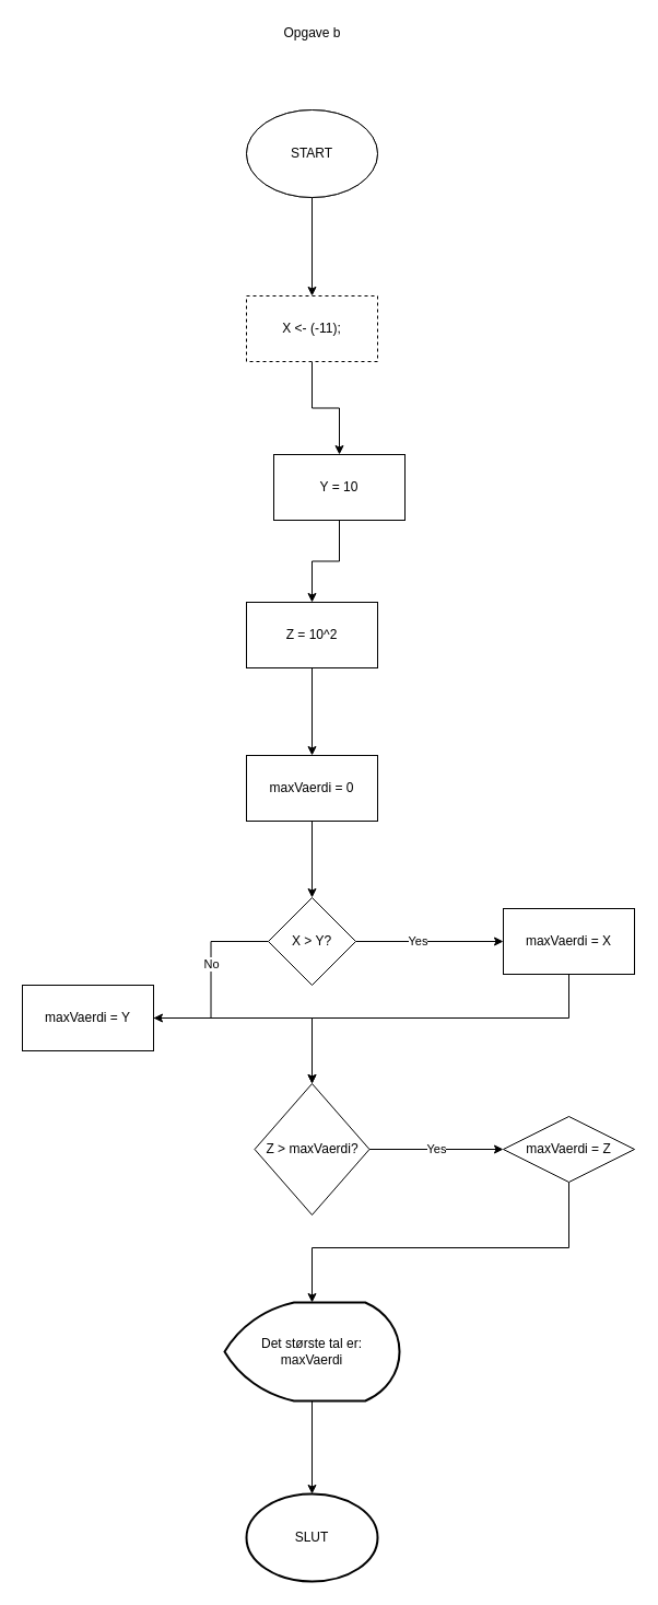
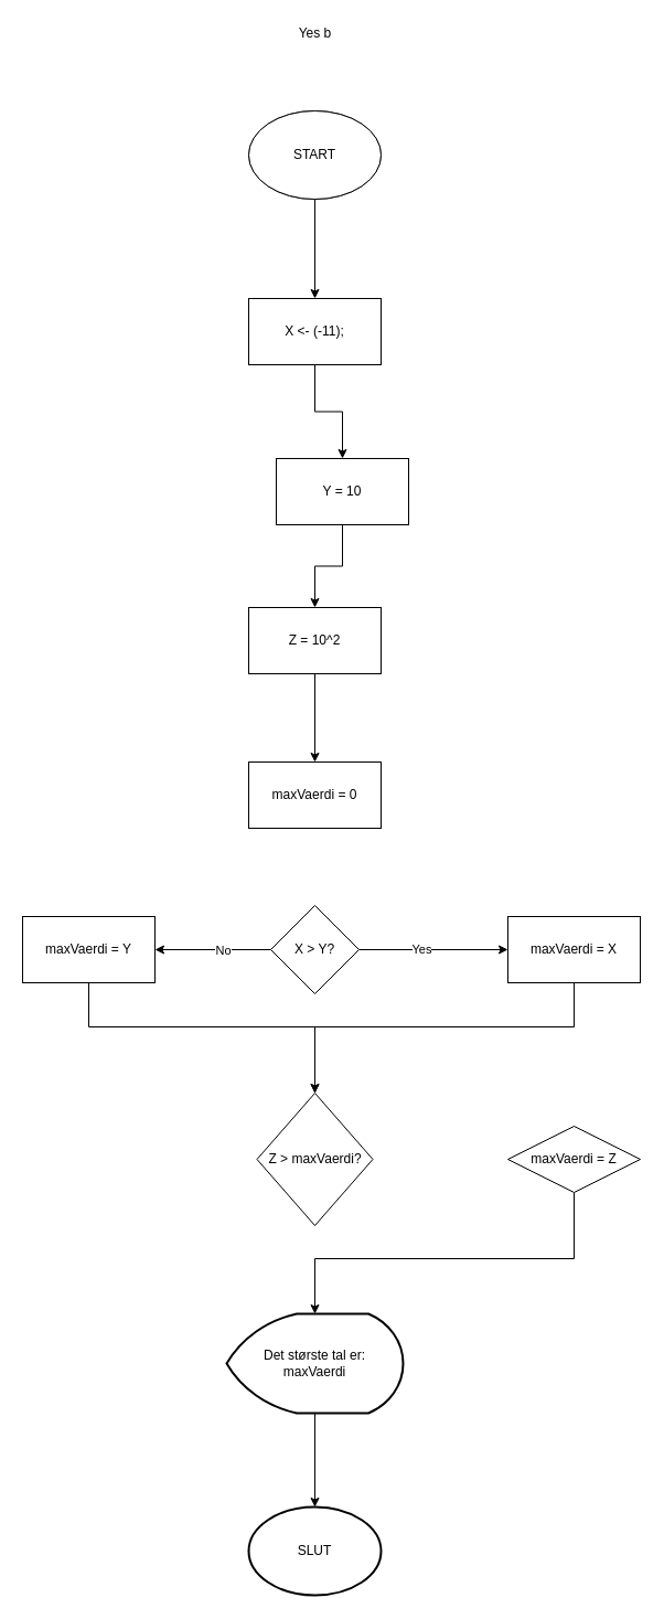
  <mxCell id="0" />
  <mxCell id="1" parent="0" />
  <mxCell id="2" value="" style="edgeStyle=orthogonalEdgeStyle;rounded=0;orthogonalLoop=1;jettySize=auto;html=1;" edge="1" parent="1" source="3" target="6"><mxGeometry relative="1" as="geometry" /></mxCell>
  <mxCell id="3" value="START" style="ellipse;whiteSpace=wrap;html=1;" vertex="1" parent="1"><mxGeometry x="225" y="100" width="120" height="80" as="geometry" /></mxCell>
- <mxCell id="4" value="Opgave b" style="text;html=1;align=center;verticalAlign=middle;resizable=0;points=[];autosize=1;" vertex="1" parent="1"><mxGeometry x="250" y="20" width="70" height="20" as="geometry" /></mxCell>
+ <mxCell id="4" value="Yes b" style="text;html=1;align=center;verticalAlign=middle;resizable=0;points=[];autosize=1;" vertex="1" parent="1"><mxGeometry x="250" y="20" width="70" height="20" as="geometry" /></mxCell>
  <mxCell id="5" value="" style="edgeStyle=orthogonalEdgeStyle;rounded=0;orthogonalLoop=1;jettySize=auto;html=1;" edge="1" parent="1" source="6" target="8"><mxGeometry relative="1" as="geometry" /></mxCell>
- <mxCell id="6" value="X &amp;lt;- (-11);" style="whiteSpace=wrap;html=1;dashed=1;" vertex="1" parent="1"><mxGeometry x="225" y="270" width="120" height="60" as="geometry" /></mxCell>
+ <mxCell id="6" value="X &amp;lt;- (-11);" style="whiteSpace=wrap;html=1;" vertex="1" parent="1"><mxGeometry x="225" y="270" width="120" height="60" as="geometry" /></mxCell>
  <mxCell id="7" value="" style="edgeStyle=orthogonalEdgeStyle;rounded=0;orthogonalLoop=1;jettySize=auto;html=1;" edge="1" parent="1" source="8" target="10"><mxGeometry relative="1" as="geometry" /></mxCell>
  <mxCell id="8" value="Y = 10" style="whiteSpace=wrap;html=1;" vertex="1" parent="1"><mxGeometry x="250" y="415" width="120" height="60" as="geometry" /></mxCell>
  <mxCell id="9" value="" style="edgeStyle=orthogonalEdgeStyle;rounded=0;orthogonalLoop=1;jettySize=auto;html=1;" edge="1" parent="1" source="10" target="12"><mxGeometry relative="1" as="geometry" /></mxCell>
  <mxCell id="10" value="Z = 10^2" style="whiteSpace=wrap;html=1;" vertex="1" parent="1"><mxGeometry x="225" y="550" width="120" height="60" as="geometry" /></mxCell>
- <mxCell id="11" value="" style="edgeStyle=orthogonalEdgeStyle;rounded=0;orthogonalLoop=1;jettySize=auto;html=1;" edge="1" parent="1" source="12" target="17"><mxGeometry relative="1" as="geometry" /></mxCell>
  <mxCell id="12" value="maxVaerdi = 0" style="whiteSpace=wrap;html=1;" vertex="1" parent="1"><mxGeometry x="225" y="690" width="120" height="60" as="geometry" /></mxCell>
  <mxCell id="13" value="" style="edgeStyle=orthogonalEdgeStyle;rounded=0;orthogonalLoop=1;jettySize=auto;html=1;" edge="1" parent="1" source="17" target="19"><mxGeometry relative="1" as="geometry" /></mxCell>
  <mxCell id="14" value="Yes" style="edgeLabel;html=1;align=center;verticalAlign=middle;resizable=0;points=[];" vertex="1" connectable="0" parent="13"><mxGeometry x="-0.17" y="1" relative="1" as="geometry"><mxPoint as="offset" /></mxGeometry></mxCell>
  <mxCell id="15" value="" style="edgeStyle=orthogonalEdgeStyle;rounded=0;orthogonalLoop=1;jettySize=auto;html=1;" edge="1" parent="1" source="17" target="21"><mxGeometry relative="1" as="geometry" /></mxCell>
  <mxCell id="16" value="No" style="edgeLabel;html=1;align=center;verticalAlign=middle;resizable=0;points=[];" vertex="1" connectable="0" parent="15"><mxGeometry x="-0.162" relative="1" as="geometry"><mxPoint as="offset" /></mxGeometry></mxCell>
  <mxCell id="17" value="X &amp;gt; Y?" style="rhombus;whiteSpace=wrap;html=1;" vertex="1" parent="1"><mxGeometry x="245" y="820" width="80" height="80" as="geometry" /></mxCell>
  <mxCell id="18" style="edgeStyle=orthogonalEdgeStyle;rounded=0;orthogonalLoop=1;jettySize=auto;html=1;entryX=0.5;entryY=0;entryDx=0;entryDy=0;" edge="1" parent="1" source="19" target="23"><mxGeometry relative="1" as="geometry"><mxPoint x="290" y="930" as="targetPoint" /><Array as="points"><mxPoint x="520" y="930" /><mxPoint x="285" y="930" /></Array></mxGeometry></mxCell>
  <mxCell id="19" value="maxVaerdi = X" style="whiteSpace=wrap;html=1;" vertex="1" parent="1"><mxGeometry x="460" y="830" width="120" height="60" as="geometry" /></mxCell>
  <mxCell id="20" style="edgeStyle=orthogonalEdgeStyle;rounded=0;orthogonalLoop=1;jettySize=auto;html=1;entryX=0.5;entryY=0;entryDx=0;entryDy=0;" edge="1" parent="1" source="21" target="23"><mxGeometry relative="1" as="geometry"><mxPoint x="280" y="930" as="targetPoint" /><Array as="points"><mxPoint x="80" y="930" /><mxPoint x="285" y="930" /></Array></mxGeometry></mxCell>
- <mxCell id="21" value="maxVaerdi = Y" style="whiteSpace=wrap;html=1;" vertex="1" parent="1"><mxGeometry x="20" y="900" width="120" height="60" as="geometry" /></mxCell>
- <mxCell id="22" value="Yes" style="edgeStyle=orthogonalEdgeStyle;rounded=0;orthogonalLoop=1;jettySize=auto;html=1;" edge="1" parent="1" source="23" target="25"><mxGeometry relative="1" as="geometry" /></mxCell>
+ <mxCell id="21" value="maxVaerdi = Y" style="whiteSpace=wrap;html=1;" vertex="1" parent="1"><mxGeometry x="20" y="830" width="120" height="60" as="geometry" /></mxCell>
  <mxCell id="23" value="&lt;div&gt;Z &amp;gt; maxVaerdi?&lt;/div&gt;" style="rhombus;whiteSpace=wrap;html=1;" vertex="1" parent="1"><mxGeometry x="232.5" y="990" width="105" height="120" as="geometry" /></mxCell>
  <mxCell id="24" style="edgeStyle=orthogonalEdgeStyle;rounded=0;orthogonalLoop=1;jettySize=auto;html=1;entryX=0.5;entryY=0;entryDx=0;entryDy=0;entryPerimeter=0;" edge="1" parent="1" source="25" target="27"><mxGeometry relative="1" as="geometry"><Array as="points"><mxPoint x="520" y="1140" /><mxPoint x="285" y="1140" /></Array></mxGeometry></mxCell>
  <mxCell id="25" value="maxVaerdi = Z" style="rhombus;whiteSpace=wrap;html=1;" vertex="1" parent="1"><mxGeometry x="460" y="1020" width="120" height="60" as="geometry" /></mxCell>
  <mxCell id="26" value="" style="edgeStyle=orthogonalEdgeStyle;rounded=0;orthogonalLoop=1;jettySize=auto;html=1;" edge="1" parent="1" source="27" target="29"><mxGeometry relative="1" as="geometry" /></mxCell>
  <mxCell id="27" value="&lt;div&gt;Det største tal er:&lt;/div&gt;&lt;div&gt;maxVaerdi&lt;br&gt;&lt;/div&gt;" style="strokeWidth=2;html=1;shape=mxgraph.flowchart.display;whiteSpace=wrap;" vertex="1" parent="1"><mxGeometry x="205" y="1190" width="160" height="90" as="geometry" /></mxCell>
  <mxCell id="28" value="START" style="ellipse;whiteSpace=wrap;html=1;" vertex="1" parent="1"><mxGeometry x="225" y="100" width="120" height="80" as="geometry" /></mxCell>
  <mxCell id="29" value="SLUT" style="ellipse;whiteSpace=wrap;html=1;strokeWidth=2;" vertex="1" parent="1"><mxGeometry x="225" y="1365" width="120" height="80" as="geometry" /></mxCell>
